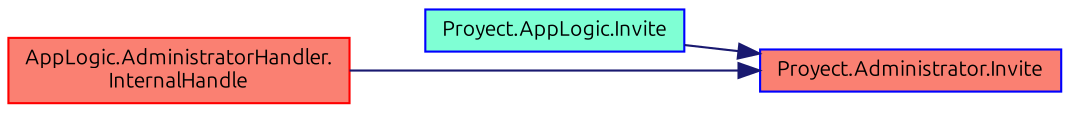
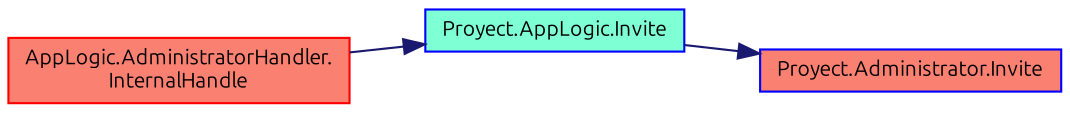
  digraph {
    fontname=Ubuntu
    rankdir=RL
    node [color=blue fillcolor=salmon fontname=Ubuntu fontsize=10 shape=record style=filled]
    edge [color=midnightblue dir=back fontname=Ubuntu fontsize=10 labelfontname=Helvetica labelfontsize=10 style=solid]
    n1 [fontcolor=black height=0.2 label="Proyect.Administrator.Invite" width=0.4]
    n2 [fillcolor=aquamarine height=0.2 label="Proyect.AppLogic.Invite" width=0.4]
    n3 [color=red height=0.2 label="AppLogic.AdministratorHandler.\lInternalHandle" width=0.4]
    n1 -> n2
-   n1 -> n3
+   n2 -> n3
  }
